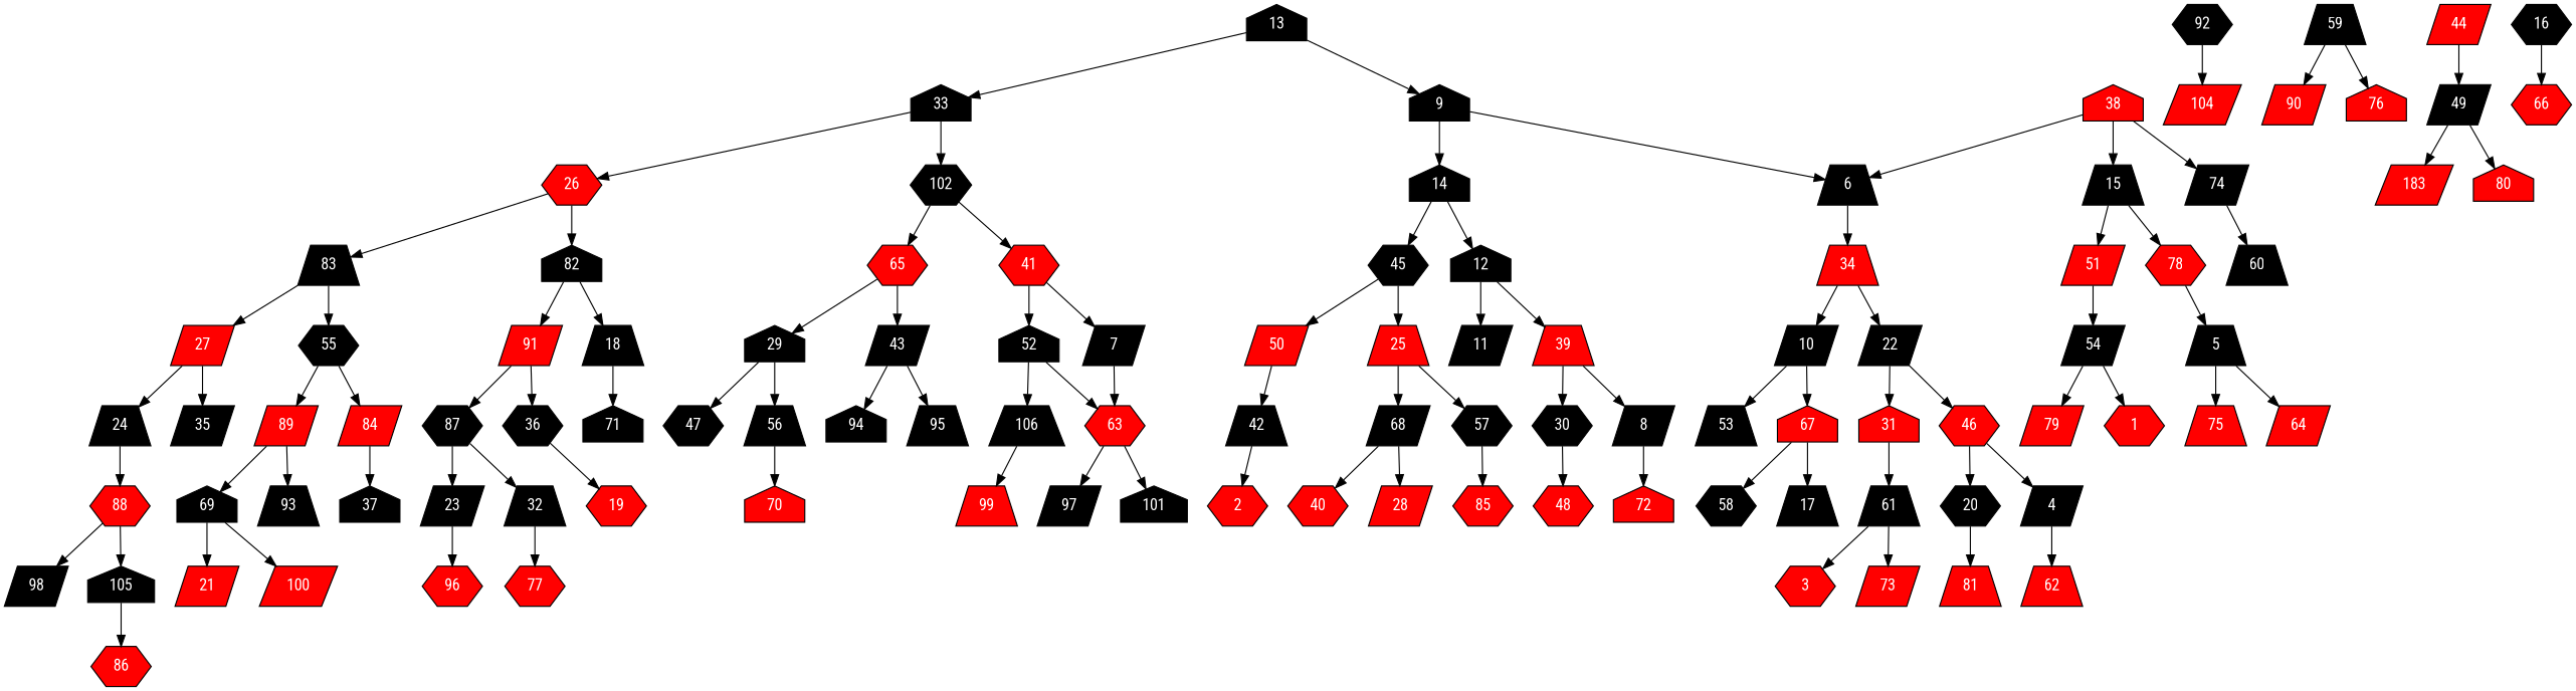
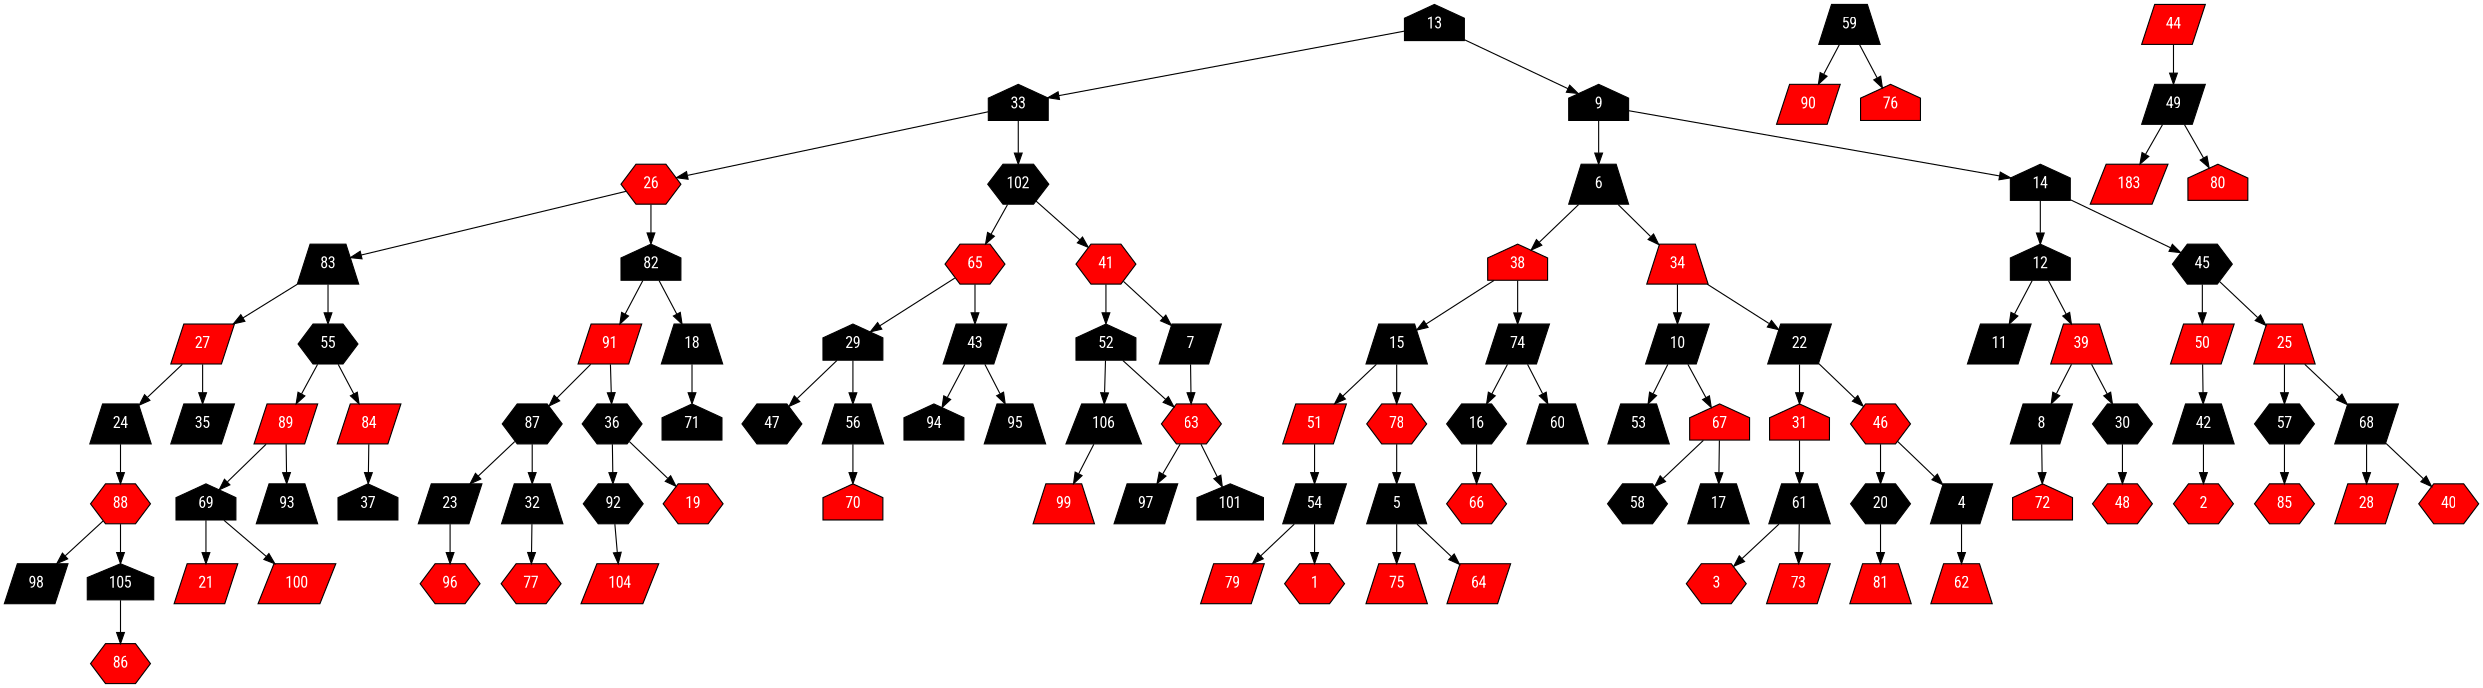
  digraph {
    fontname="Roboto Condensed"
    node [fillcolor=" black" fontcolor=" white" fontname="Roboto Condensed" shape=parallelogram style=filled]
    edge [color=black fontname="Roboto Condensed"]
    13 [shape=house]
    33 [shape=house]
    26 [fillcolor=" red" shape=hexagon]
    83 [shape=trapezium]
    27 [fillcolor=" red"]
    24 [shape=trapezium]
    88 [fillcolor=" red" shape=hexagon]
    98
    105 [shape=house]
    86 [fillcolor=" red" shape=hexagon]
    35
    55 [shape=hexagon]
    89 [fillcolor=" red"]
    69 [shape=house]
    21 [fillcolor=" red"]
    100 [fillcolor=" red"]
    93 [shape=trapezium]
    84 [fillcolor=" red"]
    37 [shape=house]
    82 [shape=house]
    91 [fillcolor=" red"]
    87 [shape=hexagon]
    23
    96 [fillcolor=" red" shape=hexagon]
    32 [shape=trapezium]
    77 [fillcolor=" red" shape=hexagon]
    36 [shape=hexagon]
    92 [shape=hexagon]
    104 [fillcolor=" red"]
    19 [fillcolor=" red" shape=hexagon]
    18 [shape=trapezium]
    71 [shape=house]
    59 [shape=trapezium]
    90 [fillcolor=" red"]
    76 [fillcolor=" red" shape=house]
    102 [shape=hexagon]
    65 [fillcolor=" red" shape=hexagon]
    29 [shape=house]
    47 [shape=hexagon]
    56 [shape=trapezium]
    70 [fillcolor=" red" shape=house]
    43
    94 [shape=house]
    95 [shape=trapezium]
    41 [fillcolor=" red" shape=hexagon]
    52 [shape=house]
    106 [shape=trapezium]
    99 [fillcolor=" red" shape=trapezium]
    63 [fillcolor=" red" shape=hexagon]
    97
    101 [shape=house]
    7
    44 [fillcolor=" red"]
    49
    n55 [fillcolor=" red" label=183]
    80 [fillcolor=" red" shape=house]
    9 [shape=house]
    6 [shape=trapezium]
    38 [fillcolor=" red" shape=house]
    15 [shape=trapezium]
    51 [fillcolor=" red"]
    54
    79 [fillcolor=" red"]
    1 [fillcolor=" red" shape=hexagon]
    78 [fillcolor=" red" shape=hexagon]
    5 [shape=trapezium]
    75 [fillcolor=" red" shape=trapezium]
    64 [fillcolor=" red"]
    74
    16 [shape=hexagon]
    66 [fillcolor=" red" shape=hexagon]
    60 [shape=trapezium]
    34 [fillcolor=" red" shape=trapezium]
    10
    53 [shape=trapezium]
    67 [fillcolor=" red" shape=house]
    58 [shape=hexagon]
    17 [shape=trapezium]
    22
    31 [fillcolor=" red" shape=house]
    61 [shape=trapezium]
    3 [fillcolor=" red" shape=hexagon]
    73 [fillcolor=" red"]
    46 [fillcolor=" red" shape=hexagon]
    20 [shape=hexagon]
    81 [fillcolor=" red" shape=trapezium]
    4
    62 [fillcolor=" red" shape=trapezium]
    14 [shape=house]
    12 [shape=house]
    11
    39 [fillcolor=" red" shape=trapezium]
    8
    72 [fillcolor=" red" shape=house]
    30 [shape=hexagon]
    48 [fillcolor=" red" shape=hexagon]
    45 [shape=hexagon]
    50 [fillcolor=" red"]
    42 [shape=trapezium]
    2 [fillcolor=" red" shape=hexagon]
    25 [fillcolor=" red" shape=trapezium]
    57 [shape=hexagon]
    85 [fillcolor=" red" shape=hexagon]
    68
    28 [fillcolor=" red"]
    40 [fillcolor=" red" shape=hexagon]
    subgraph sub_1 {
      13
      33
      26
      83
      27
      24
      88
      98
      105
      86
      35
      55
      89
      69
      21
      100
      93
      84
      37
      82
      91
      87
      23
      96
      32
      77
      36
      92
      104
      19
      18
      71
      59
      90
      76
      102
      65
      29
      47
      56
      70
      43
      94
      95
      41
      52
      106
      99
      63
      97
      101
      7
      44
      49
      n55
      80
      9
      6
      38
      15
      51
      54
      79
      1
      78
      5
      75
      64
      74
      16
      66
      60
      34
      10
      53
      67
      58
      17
      22
      31
      61
      3
      73
      46
      20
      81
      4
      62
      14
      12
      11
      39
      8
      72
      30
      48
      45
      50
      42
      2
      25
      57
      85
      68
      28
      40
    }
    13 -> 33
    13 -> 9
    33 -> 26
    33 -> 102
    26 -> 83
    26 -> 82
    83 -> 27
    83 -> 55
    27 -> 24
    27 -> 35
    24 -> 88
    88 -> 98
    88 -> 105
    105 -> 86
    55 -> 89
    55 -> 84
    89 -> 69
    89 -> 93
    69 -> 21
    69 -> 100
    84 -> 37
    82 -> 91
    82 -> 18
    91 -> 87
    91 -> 36
    87 -> 23
    87 -> 32
    23 -> 96
    32 -> 77
+   36 -> 92
    36 -> 19
    92 -> 104
    18 -> 71
    59 -> 90
    59 -> 76
    102 -> 65
    102 -> 41
    65 -> 29
    65 -> 43
    29 -> 47
    29 -> 56
    56 -> 70
    43 -> 94
    43 -> 95
    41 -> 52
    41 -> 7
    52 -> 106
    52 -> 63
    106 -> 99
    63 -> 97
    63 -> 101
    7 -> 63
    44 -> 49
    49 -> n55
    49 -> 80
    9 -> 6
    9 -> 14
-   38 -> 6
+   6 -> 38
    6 -> 34
    38 -> 15
    38 -> 74
    15 -> 51
    15 -> 78
    51 -> 54
    54 -> 79
    54 -> 1
    78 -> 5
    5 -> 75
    5 -> 64
+   74 -> 16
    74 -> 60
    16 -> 66
    34 -> 10
    34 -> 22
    10 -> 53
    10 -> 67
    67 -> 58
    67 -> 17
    22 -> 31
    22 -> 46
    31 -> 61
    61 -> 3
    61 -> 73
    46 -> 20
    46 -> 4
    20 -> 81
    4 -> 62
    14 -> 12
    14 -> 45
    12 -> 11
    12 -> 39
    39 -> 8
    39 -> 30
    8 -> 72
    30 -> 48
    45 -> 50
    45 -> 25
    50 -> 42
    42 -> 2
    25 -> 57
    25 -> 68
    57 -> 85
    68 -> 28
    68 -> 40
  }
